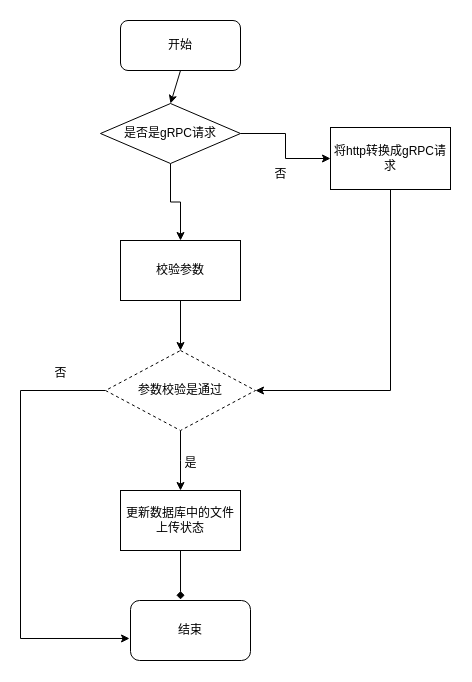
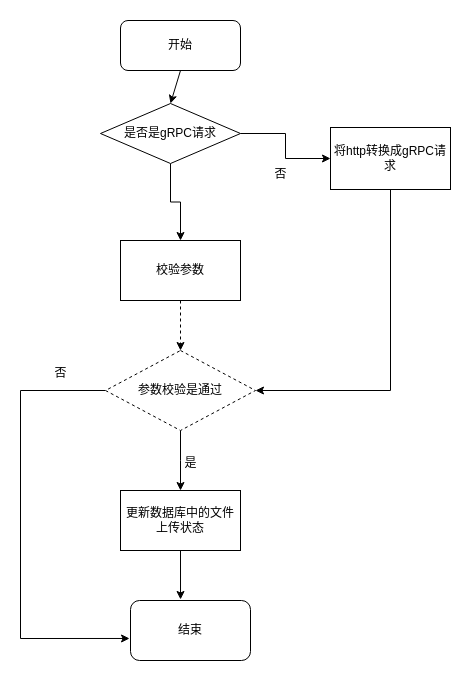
  <mxCell id="0" />
  <mxCell id="1" parent="0" />
  <mxCell id="2" style="edgeStyle=orthogonalEdgeStyle;rounded=0;orthogonalLoop=1;jettySize=auto;html=1;exitX=1;exitY=0.5;exitDx=0;exitDy=0;entryX=0;entryY=0.5;entryDx=0;entryDy=0;" parent="1" source="4" target="16" edge="1"><mxGeometry relative="1" as="geometry"><mxPoint x="330" y="220" as="targetPoint" /></mxGeometry></mxCell>
  <mxCell id="3" style="edgeStyle=orthogonalEdgeStyle;rounded=0;orthogonalLoop=1;jettySize=auto;html=1;exitX=0.5;exitY=1;exitDx=0;exitDy=0;entryX=0.5;entryY=0;entryDx=0;entryDy=0;" parent="1" source="4" target="19" edge="1"><mxGeometry relative="1" as="geometry" /></mxCell>
  <mxCell id="4" value="是否是gRPC请求" style="rhombus;whiteSpace=wrap;html=1;" parent="1" vertex="1"><mxGeometry x="100" y="103" width="140" height="60" as="geometry" /></mxCell>
  <mxCell id="5" value="开始" style="rounded=1;whiteSpace=wrap;html=1;" parent="1" vertex="1"><mxGeometry x="120" y="20" width="120" height="50" as="geometry" /></mxCell>
  <mxCell id="6" value="" style="endArrow=classic;html=1;rounded=0;exitX=0.5;exitY=1;exitDx=0;exitDy=0;entryX=0.5;entryY=0;entryDx=0;entryDy=0;" parent="1" source="5" target="4" edge="1"><mxGeometry width="50" height="50" relative="1" as="geometry"><mxPoint x="180" y="360" as="sourcePoint" /><mxPoint x="230" y="310" as="targetPoint" /></mxGeometry></mxCell>
  <mxCell id="7" value="否" style="text;html=1;align=center;verticalAlign=middle;resizable=0;points=[];autosize=1;strokeColor=none;fillColor=none;" parent="1" vertex="1"><mxGeometry x="260" y="159" width="40" height="30" as="geometry" /></mxCell>
  <mxCell id="8" style="edgeStyle=orthogonalEdgeStyle;rounded=0;orthogonalLoop=1;jettySize=auto;html=1;exitX=0.5;exitY=1;exitDx=0;exitDy=0;" parent="1" source="10" edge="1"><mxGeometry relative="1" as="geometry"><mxPoint x="180" y="490" as="targetPoint" /></mxGeometry></mxCell>
  <mxCell id="9" style="edgeStyle=orthogonalEdgeStyle;rounded=0;orthogonalLoop=1;jettySize=auto;html=1;exitX=0;exitY=0.5;exitDx=0;exitDy=0;entryX=-0.008;entryY=0.633;entryDx=0;entryDy=0;entryPerimeter=0;" parent="1" source="10" target="14" edge="1"><mxGeometry relative="1" as="geometry"><mxPoint x="10" y="390" as="targetPoint" /><Array as="points"><mxPoint x="20" y="390" /><mxPoint x="20" y="638" /></Array></mxGeometry></mxCell>
  <mxCell id="10" value="参数校验是通过" style="rhombus;whiteSpace=wrap;html=1;dashed=1;" parent="1" vertex="1"><mxGeometry x="105" y="350" width="150" height="80" as="geometry" /></mxCell>
  <mxCell id="11" value="是" style="text;html=1;align=center;verticalAlign=middle;resizable=0;points=[];autosize=1;strokeColor=none;fillColor=none;" parent="1" vertex="1"><mxGeometry x="170" y="448" width="40" height="30" as="geometry" /></mxCell>
- <mxCell id="12" style="edgeStyle=orthogonalEdgeStyle;rounded=0;orthogonalLoop=1;jettySize=auto;html=1;exitX=0.5;exitY=1;exitDx=0;exitDy=0;entryX=0.417;entryY=-0.017;entryDx=0;entryDy=0;entryPerimeter=0;endArrow=diamond;" parent="1" source="13" edge="1" target="14"><mxGeometry relative="1" as="geometry"><mxPoint x="180" y="720" as="targetPoint" /></mxGeometry></mxCell>
+ <mxCell id="12" style="edgeStyle=orthogonalEdgeStyle;rounded=0;orthogonalLoop=1;jettySize=auto;html=1;exitX=0.5;exitY=1;exitDx=0;exitDy=0;entryX=0.417;entryY=-0.017;entryDx=0;entryDy=0;entryPerimeter=0;" parent="1" source="13" edge="1" target="14"><mxGeometry relative="1" as="geometry"><mxPoint x="180" y="720" as="targetPoint" /></mxGeometry></mxCell>
  <mxCell id="13" value="更新数据库中的文件上传状态" style="rounded=0;whiteSpace=wrap;html=1;" parent="1" vertex="1"><mxGeometry x="120" y="490" width="120" height="60" as="geometry" /></mxCell>
  <mxCell id="14" value="结束" style="rounded=1;whiteSpace=wrap;html=1;" parent="1" vertex="1"><mxGeometry x="130" y="600" width="120" height="60" as="geometry" /></mxCell>
  <mxCell id="15" style="edgeStyle=orthogonalEdgeStyle;rounded=0;orthogonalLoop=1;jettySize=auto;html=1;exitX=0.5;exitY=1;exitDx=0;exitDy=0;entryX=1;entryY=0.5;entryDx=0;entryDy=0;" parent="1" source="16" target="10" edge="1"><mxGeometry relative="1" as="geometry" /></mxCell>
  <mxCell id="16" value="将http转换成gRPC请求" style="rounded=0;whiteSpace=wrap;html=1;" parent="1" vertex="1"><mxGeometry x="330" y="127" width="120" height="62" as="geometry" /></mxCell>
  <mxCell id="17" value="否" style="text;html=1;align=center;verticalAlign=middle;resizable=0;points=[];autosize=1;strokeColor=none;fillColor=none;" parent="1" vertex="1"><mxGeometry x="40" y="358" width="40" height="30" as="geometry" /></mxCell>
- <mxCell id="18" style="edgeStyle=orthogonalEdgeStyle;rounded=0;orthogonalLoop=1;jettySize=auto;html=1;exitX=0.5;exitY=1;exitDx=0;exitDy=0;entryX=0.5;entryY=0;entryDx=0;entryDy=0;" parent="1" source="19" target="10" edge="1"><mxGeometry relative="1" as="geometry" /></mxCell>
+ <mxCell id="18" style="edgeStyle=orthogonalEdgeStyle;rounded=0;orthogonalLoop=1;jettySize=auto;html=1;exitX=0.5;exitY=1;exitDx=0;exitDy=0;entryX=0.5;entryY=0;entryDx=0;entryDy=0;dashed=1;" parent="1" source="19" target="10" edge="1"><mxGeometry relative="1" as="geometry" /></mxCell>
  <mxCell id="19" value="校验参数" style="rounded=0;whiteSpace=wrap;html=1;" parent="1" vertex="1"><mxGeometry x="120" y="240" width="120" height="60" as="geometry" /></mxCell>
